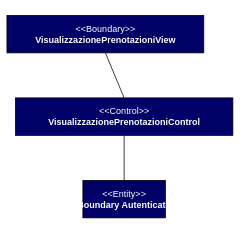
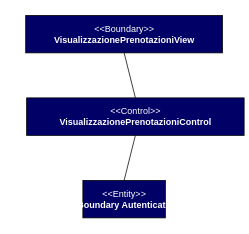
  <mxCell id="0" style=";html=1;" />
  <mxCell id="1" style=";html=1;" parent="0" />
  <mxCell id="2" value="&lt;font color=&quot;#ffffff&quot;&gt;&amp;lt;&amp;lt;Entity&amp;gt;&amp;gt;&lt;br&gt;&lt;/font&gt;&lt;b&gt;&lt;font color=&quot;#ffffff&quot;&gt;Boundary Autenticato&lt;/font&gt;&lt;br&gt;&lt;/b&gt;" style="html=1;fillColor=#000066;" parent="1" vertex="1"><mxGeometry x="110" y="240" width="110" height="50" as="geometry" /></mxCell>
- <mxCell id="3" value="&lt;font color=&quot;#ffffff&quot;&gt;&amp;lt;&amp;lt;Boundary&amp;gt;&amp;gt;&lt;br&gt;&lt;b&gt;VisualizzazionePrenotazioniView&lt;/b&gt;&lt;/font&gt;" style="html=1;fillColor=#000066;" parent="1" vertex="1"><mxGeometry x="8.75" y="20" width="262.5" height="50" as="geometry" /></mxCell>
- <mxCell id="4" value="&lt;font color=&quot;#ffffff&quot;&gt;&amp;lt;&amp;lt;Control&amp;gt;&amp;gt;&lt;br&gt;&lt;/font&gt;&lt;b&gt;&lt;font color=&quot;#ffffff&quot;&gt;VisualizzazionePrenotazioniControl&lt;/font&gt;&lt;br&gt;&lt;/b&gt;" style="html=1;fillColor=#000066;" parent="1" vertex="1"><mxGeometry x="20" y="130" width="290" height="50" as="geometry" /></mxCell>
+ <mxCell id="3" value="&lt;font color=&quot;#ffffff&quot;&gt;&amp;lt;&amp;lt;Boundary&amp;gt;&amp;gt;&lt;br&gt;&lt;b&gt;VisualizzazionePrenotazioniView&lt;/b&gt;&lt;/font&gt;" style="html=1;fillColor=#000066;" parent="1" vertex="1"><mxGeometry x="33.75" y="20" width="262.5" height="50" as="geometry" /></mxCell>
+ <mxCell id="4" value="&lt;font color=&quot;#ffffff&quot;&gt;&amp;lt;&amp;lt;Control&amp;gt;&amp;gt;&lt;br&gt;&lt;/font&gt;&lt;b&gt;&lt;font color=&quot;#ffffff&quot;&gt;VisualizzazionePrenotazioniControl&lt;/font&gt;&lt;br&gt;&lt;/b&gt;" style="html=1;fillColor=#000066;" parent="1" vertex="1"><mxGeometry x="35" y="130" width="290" height="50" as="geometry" /></mxCell>
  <mxCell id="5" value="" style="endArrow=none;html=1;entryX=0.5;entryY=1;entryDx=0;entryDy=0;exitX=0.5;exitY=0;exitDx=0;exitDy=0;" parent="1" source="4" target="3" edge="1"><mxGeometry width="50" height="50" relative="1" as="geometry"><mxPoint x="280" y="210" as="sourcePoint" /><mxPoint x="330" y="160" as="targetPoint" /></mxGeometry></mxCell>
  <mxCell id="6" value="" style="endArrow=none;html=1;entryX=0.5;entryY=1;entryDx=0;entryDy=0;exitX=0.5;exitY=0;exitDx=0;exitDy=0;" parent="1" source="2" target="4" edge="1"><mxGeometry width="50" height="50" relative="1" as="geometry"><mxPoint x="230" y="250" as="sourcePoint" /><mxPoint x="145" y="180" as="targetPoint" /></mxGeometry></mxCell>
